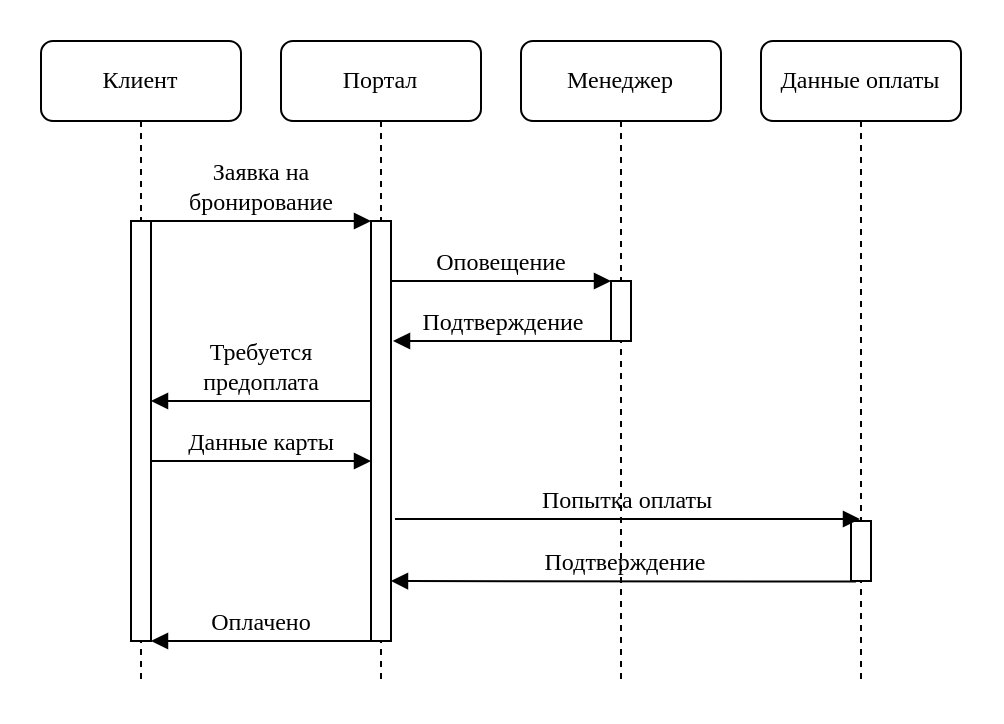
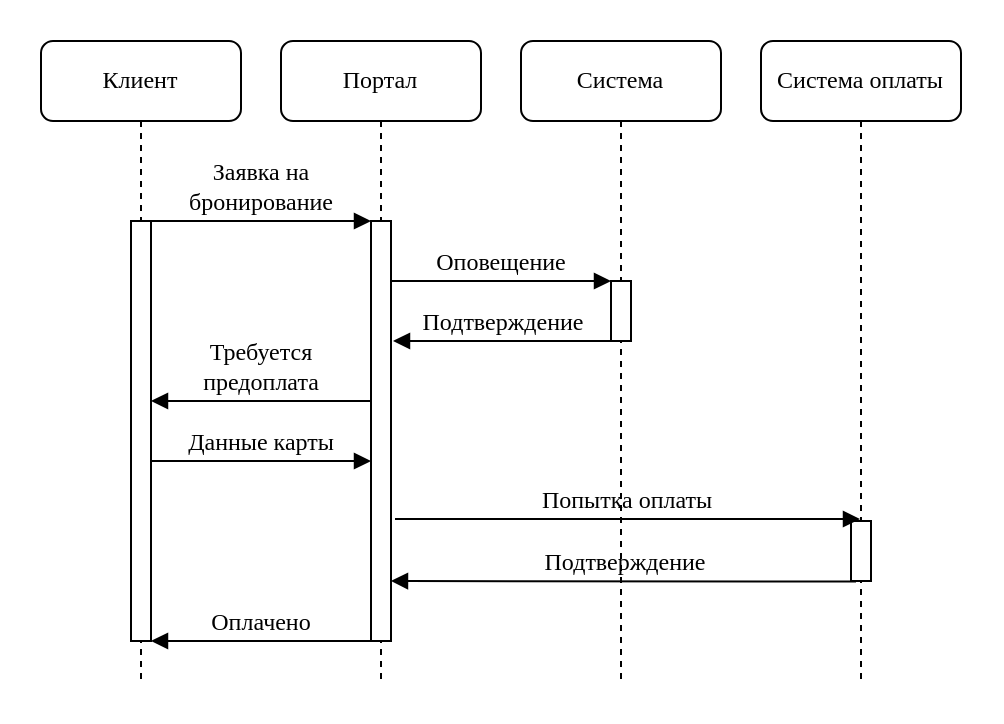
  <mxCell id="0" />
  <mxCell id="1" parent="0" />
  <mxCell id="2" value="Портал" style="shape=umlLifeline;perimeter=lifelinePerimeter;whiteSpace=wrap;html=1;container=1;collapsible=0;recursiveResize=0;outlineConnect=0;rounded=1;shadow=0;comic=0;labelBackgroundColor=none;strokeWidth=1;fontFamily=Verdana;fontSize=12;align=center;" parent="1" vertex="1"><mxGeometry x="140" y="20" width="100" height="320" as="geometry" /></mxCell>
  <mxCell id="3" value="" style="html=1;points=[];perimeter=orthogonalPerimeter;rounded=0;shadow=0;comic=0;labelBackgroundColor=none;strokeWidth=1;fontFamily=Verdana;fontSize=12;align=center;" parent="2" vertex="1"><mxGeometry x="45" y="90" width="10" height="210" as="geometry" /></mxCell>
- <mxCell id="4" value="Менеджер" style="shape=umlLifeline;perimeter=lifelinePerimeter;whiteSpace=wrap;html=1;container=1;collapsible=0;recursiveResize=0;outlineConnect=0;rounded=1;shadow=0;comic=0;labelBackgroundColor=none;strokeWidth=1;fontFamily=Verdana;fontSize=12;align=center;" parent="1" vertex="1"><mxGeometry x="260" y="20" width="100" height="320" as="geometry" /></mxCell>
+ <mxCell id="4" value="Система" style="shape=umlLifeline;perimeter=lifelinePerimeter;whiteSpace=wrap;html=1;container=1;collapsible=0;recursiveResize=0;outlineConnect=0;rounded=1;shadow=0;comic=0;labelBackgroundColor=none;strokeWidth=1;fontFamily=Verdana;fontSize=12;align=center;" parent="1" vertex="1"><mxGeometry x="260" y="20" width="100" height="320" as="geometry" /></mxCell>
  <mxCell id="5" value="" style="html=1;points=[];perimeter=orthogonalPerimeter;rounded=0;shadow=0;comic=0;labelBackgroundColor=none;strokeWidth=1;fontFamily=Verdana;fontSize=12;align=center;" parent="4" vertex="1"><mxGeometry x="45" y="120" width="10" height="30" as="geometry" /></mxCell>
  <mxCell id="6" value="Клиент" style="shape=umlLifeline;perimeter=lifelinePerimeter;whiteSpace=wrap;html=1;container=1;collapsible=0;recursiveResize=0;outlineConnect=0;rounded=1;shadow=0;comic=0;labelBackgroundColor=none;strokeWidth=1;fontFamily=Verdana;fontSize=12;align=center;" parent="1" vertex="1"><mxGeometry x="20" y="20" width="100" height="320" as="geometry" /></mxCell>
  <mxCell id="7" value="" style="html=1;points=[];perimeter=orthogonalPerimeter;rounded=0;shadow=0;comic=0;labelBackgroundColor=none;strokeWidth=1;fontFamily=Verdana;fontSize=12;align=center;" parent="6" vertex="1"><mxGeometry x="45" y="90" width="10" height="210" as="geometry" /></mxCell>
  <mxCell id="8" value="Заявка на &lt;br&gt;бронирование" style="html=1;verticalAlign=bottom;endArrow=block;entryX=0;entryY=0;labelBackgroundColor=none;fontFamily=Verdana;fontSize=12;edgeStyle=elbowEdgeStyle;elbow=vertical;" parent="1" source="7" target="3" edge="1"><mxGeometry relative="1" as="geometry"><mxPoint x="160" y="130" as="sourcePoint" /></mxGeometry></mxCell>
  <mxCell id="9" value="Оповещение" style="html=1;verticalAlign=bottom;endArrow=block;entryX=0;entryY=0;labelBackgroundColor=none;fontFamily=Verdana;fontSize=12;edgeStyle=elbowEdgeStyle;elbow=vertical;" parent="1" source="3" target="5" edge="1"><mxGeometry relative="1" as="geometry"><mxPoint x="310" y="140" as="sourcePoint" /></mxGeometry></mxCell>
- <mxCell id="10" value="Данные оплаты" style="shape=umlLifeline;perimeter=lifelinePerimeter;whiteSpace=wrap;html=1;container=1;collapsible=0;recursiveResize=0;outlineConnect=0;rounded=1;shadow=0;comic=0;labelBackgroundColor=none;strokeWidth=1;fontFamily=Verdana;fontSize=12;align=center;" vertex="1" parent="1"><mxGeometry x="380" y="20" width="100" height="320" as="geometry" /></mxCell>
+ <mxCell id="10" value="Система оплаты" style="shape=umlLifeline;perimeter=lifelinePerimeter;whiteSpace=wrap;html=1;container=1;collapsible=0;recursiveResize=0;outlineConnect=0;rounded=1;shadow=0;comic=0;labelBackgroundColor=none;strokeWidth=1;fontFamily=Verdana;fontSize=12;align=center;" vertex="1" parent="1"><mxGeometry x="380" y="20" width="100" height="320" as="geometry" /></mxCell>
  <mxCell id="11" value="" style="html=1;points=[];perimeter=orthogonalPerimeter;rounded=0;shadow=0;comic=0;labelBackgroundColor=none;strokeWidth=1;fontFamily=Verdana;fontSize=12;align=center;" vertex="1" parent="10"><mxGeometry x="45" y="240" width="10" height="30" as="geometry" /></mxCell>
  <mxCell id="12" value="Подтверждение" style="html=1;verticalAlign=bottom;endArrow=block;entryX=0;entryY=0;labelBackgroundColor=none;fontFamily=Verdana;fontSize=12;edgeStyle=elbowEdgeStyle;elbow=vertical;" edge="1" parent="1"><mxGeometry relative="1" as="geometry"><mxPoint x="306" y="170" as="sourcePoint" /><mxPoint x="196" y="170.167" as="targetPoint" /></mxGeometry></mxCell>
  <mxCell id="13" value="Требуется&lt;br&gt;предоплата" style="html=1;verticalAlign=bottom;endArrow=block;labelBackgroundColor=none;fontFamily=Verdana;fontSize=12;edgeStyle=elbowEdgeStyle;elbow=vertical;" edge="1" parent="1"><mxGeometry relative="1" as="geometry"><mxPoint x="185" y="200" as="sourcePoint" /><mxPoint x="75" y="200" as="targetPoint" /></mxGeometry></mxCell>
  <mxCell id="14" value="Данные карты" style="html=1;verticalAlign=bottom;endArrow=block;entryX=0;entryY=0;labelBackgroundColor=none;fontFamily=Verdana;fontSize=12;edgeStyle=elbowEdgeStyle;elbow=vertical;" edge="1" parent="1"><mxGeometry relative="1" as="geometry"><mxPoint x="75" y="230" as="sourcePoint" /><mxPoint x="185" y="230" as="targetPoint" /></mxGeometry></mxCell>
  <mxCell id="15" value="Попытка оплаты" style="html=1;verticalAlign=bottom;endArrow=block;labelBackgroundColor=none;fontFamily=Verdana;fontSize=12;edgeStyle=elbowEdgeStyle;elbow=vertical;" edge="1" parent="1" target="10"><mxGeometry relative="1" as="geometry"><mxPoint x="197" y="259" as="sourcePoint" /><mxPoint x="307" y="259" as="targetPoint" /></mxGeometry></mxCell>
  <mxCell id="16" value="Подтверждение" style="html=1;verticalAlign=bottom;endArrow=block;labelBackgroundColor=none;fontFamily=Verdana;fontSize=12;edgeStyle=elbowEdgeStyle;elbow=vertical;" edge="1" parent="1"><mxGeometry relative="1" as="geometry"><mxPoint x="427.5" y="290.283" as="sourcePoint" /><mxPoint x="195" y="290.14" as="targetPoint" /></mxGeometry></mxCell>
  <mxCell id="17" value="Оплачено" style="html=1;verticalAlign=bottom;endArrow=block;labelBackgroundColor=none;fontFamily=Verdana;fontSize=12;edgeStyle=elbowEdgeStyle;elbow=vertical;" edge="1" parent="1"><mxGeometry relative="1" as="geometry"><mxPoint x="185" y="320" as="sourcePoint" /><mxPoint x="75" y="320" as="targetPoint" /></mxGeometry></mxCell>
